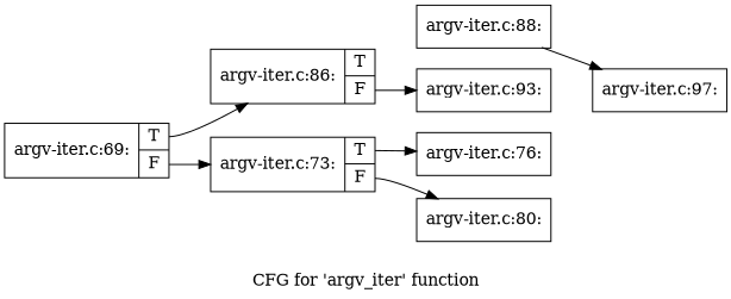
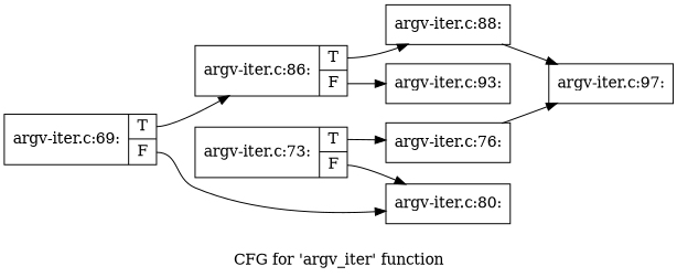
  digraph {
    label="CFG for 'argv_iter' function"
    rankdir=LR
    node [shape=record]
    edge [tailport=s0]
    n1 [label="{argv-iter.c:69:|{<s0>T|<s1>F}}"]
    n2 [label="{argv-iter.c:86:|{<s0>T|<s1>F}}"]
    n3 [label="{argv-iter.c:73:|{<s0>T|<s1>F}}"]
    n4 [label="{argv-iter.c:88:}"]
    n5 [label="{argv-iter.c:93:}"]
    n6 [label="{argv-iter.c:76:}"]
    n7 [label="{argv-iter.c:80:}"]
    n8 [label="{argv-iter.c:97:}"]
    n1 -> n2
-   n1 -> n3 [tailport=s1]
+   n1 -> n7 [tailport=s1]
+   n2 -> n4
    n2 -> n5 [tailport=s1]
    n3 -> n6
    n3 -> n7 [tailport=s1]
    n4 -> n8 [tailport=""]
+   n6 -> n8 [tailport=""]
  }
